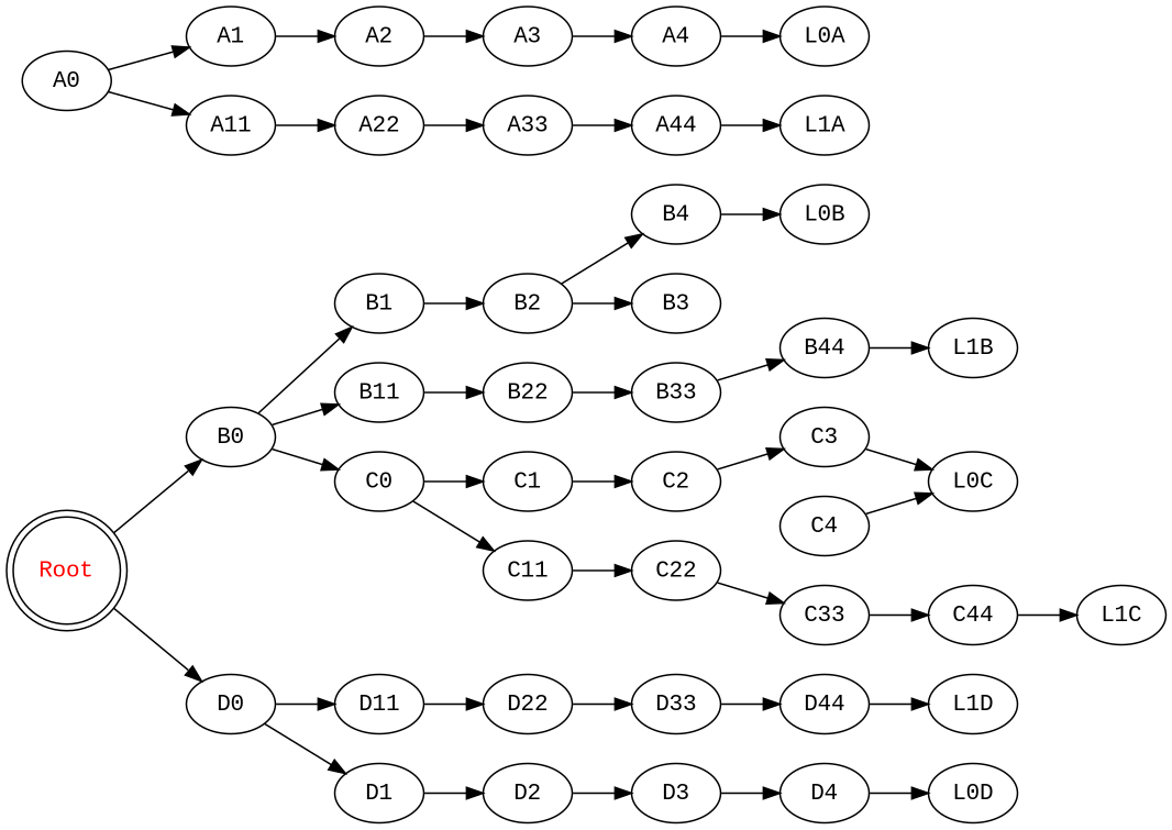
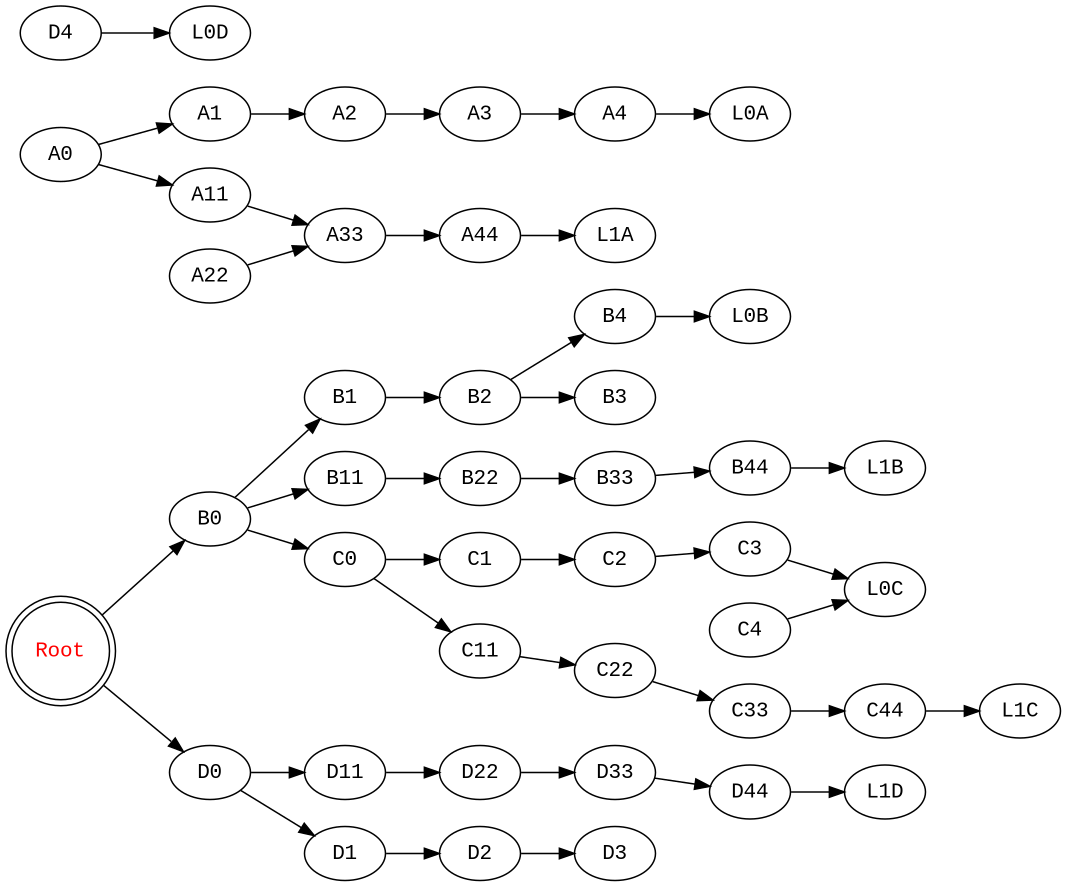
  digraph {
    fontname="Liberation Mono"
    rankdir=LR
    node [fontname="Liberation Mono"]
    edge [fontname="Liberation Mono"]
    n1 [fontcolor=red label=Root shape=doublecircle]
    B0
    D0
    A0
    A1
    A11
    C0
    B1
    B11
    C1
    C11
    D1
    D11
    A2
    A22
    B2
    B22
    C2
    C22
    D2
    D22
    A3
    A33
    A4
    L0A
    A44
    L1A
    B3
    B4
    B33
    L0B
    B44
    L1B
    C3
    C33
    L0C
    C4
    C44
    L1C
    D3
    D33
    D4
    L0D
    D44
    L1D
    n1 -> B0
    n1 -> D0
    B0 -> C0
    B0 -> B1
    B0 -> B11
    D0 -> D1
    D0 -> D11
    A0 -> A1
    A0 -> A11
    A1 -> A2
-   A11 -> A22
+   A11 -> A33
    C0 -> C1
    C0 -> C11
    B1 -> B2
    B11 -> B22
    C1 -> C2
    C11 -> C22
    D1 -> D2
    D11 -> D22
    A2 -> A3
    A22 -> A33
    B2 -> B3
    B2 -> B4
    B22 -> B33
    C2 -> C3
    C22 -> C33
    D2 -> D3
    D22 -> D33
    A3 -> A4
    A33 -> A44
    A4 -> L0A
    A44 -> L1A
    B4 -> L0B
    B33 -> B44
    B44 -> L1B
    C3 -> L0C
    C33 -> C44
    C4 -> L0C
    C44 -> L1C
-   D3 -> D4
    D33 -> D44
    D4 -> L0D
    D44 -> L1D
  }
